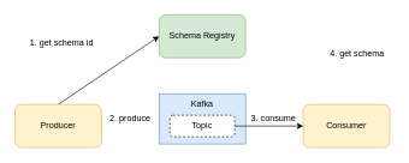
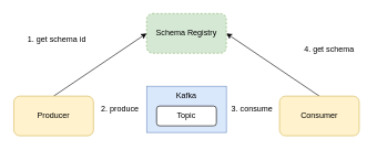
  <mxCell id="0" />
  <mxCell id="1" parent="0" />
  <mxCell id="2" value="" style="rounded=0;whiteSpace=wrap;html=1;fillColor=#dae8fc;strokeColor=#6c8ebf;" vertex="1" parent="1"><mxGeometry x="220" y="130" width="120" height="70" as="geometry" /></mxCell>
- <mxCell id="4" value="Schema Registry" style="rounded=1;whiteSpace=wrap;html=1;fillColor=#d5e8d4;strokeColor=#82b366;" vertex="1" parent="1"><mxGeometry x="220" y="20" width="120" height="60" as="geometry" /></mxCell>
+ <mxCell id="3" style="rounded=0;orthogonalLoop=1;jettySize=auto;html=1;exitX=1;exitY=0.5;exitDx=0;exitDy=0;entryX=0.5;entryY=0;entryDx=0;entryDy=0;startArrow=classic;startFill=1;endArrow=none;endFill=0;" edge="1" parent="1" source="4" target="7"><mxGeometry relative="1" as="geometry" /></mxCell>
+ <mxCell id="4" value="Schema Registry" style="rounded=1;whiteSpace=wrap;html=1;fillColor=#d5e8d4;strokeColor=#82b366;dashed=1;" vertex="1" parent="1"><mxGeometry x="220" y="20" width="120" height="60" as="geometry" /></mxCell>
  <mxCell id="5" style="rounded=0;orthogonalLoop=1;jettySize=auto;html=1;entryX=0;entryY=0.5;entryDx=0;entryDy=0;exitX=0.5;exitY=0;exitDx=0;exitDy=0;" edge="1" parent="1" source="6" target="4"><mxGeometry relative="1" as="geometry" /></mxCell>
  <mxCell id="6" value="Producer" style="rounded=1;whiteSpace=wrap;html=1;fillColor=#fff2cc;strokeColor=#d6b656;" vertex="1" parent="1"><mxGeometry x="20" y="145" width="120" height="60" as="geometry" /></mxCell>
  <mxCell id="7" value="Consumer" style="rounded=1;whiteSpace=wrap;html=1;fillColor=#fff2cc;strokeColor=#d6b656;" vertex="1" parent="1"><mxGeometry x="420" y="145" width="120" height="60" as="geometry" /></mxCell>
- <mxCell id="8" style="edgeStyle=orthogonalEdgeStyle;rounded=0;orthogonalLoop=1;jettySize=auto;html=1;" edge="1" parent="1" source="9" target="7"><mxGeometry relative="1" as="geometry" /></mxCell>
- <mxCell id="9" value="Topic" style="rounded=1;whiteSpace=wrap;html=1;dashed=1;" vertex="1" parent="1"><mxGeometry x="235" y="160" width="90" height="30" as="geometry" /></mxCell>
+ <mxCell id="9" value="Topic" style="rounded=1;whiteSpace=wrap;html=1;" vertex="1" parent="1"><mxGeometry x="235" y="160" width="90" height="30" as="geometry" /></mxCell>
  <mxCell id="10" value="Kafka" style="text;html=1;align=center;verticalAlign=middle;whiteSpace=wrap;rounded=0;" vertex="1" parent="1"><mxGeometry x="250" y="130" width="60" height="30" as="geometry" /></mxCell>
  <mxCell id="11" value="1. get schema id" style="text;html=1;align=center;verticalAlign=middle;whiteSpace=wrap;rounded=0;" vertex="1" parent="1"><mxGeometry x="35" y="45" width="100" height="30" as="geometry" /></mxCell>
  <mxCell id="12" value="4. get schema" style="text;html=1;align=center;verticalAlign=middle;whiteSpace=wrap;rounded=0;" vertex="1" parent="1"><mxGeometry x="445" y="60" width="100" height="30" as="geometry" /></mxCell>
  <mxCell id="13" value="2. produce" style="text;html=1;align=center;verticalAlign=middle;whiteSpace=wrap;rounded=0;" vertex="1" parent="1"><mxGeometry x="130" y="150" width="100" height="30" as="geometry" /></mxCell>
  <mxCell id="14" value="3. consume" style="text;html=1;align=center;verticalAlign=middle;whiteSpace=wrap;rounded=0;" vertex="1" parent="1"><mxGeometry x="329" y="150" width="100" height="30" as="geometry" /></mxCell>
